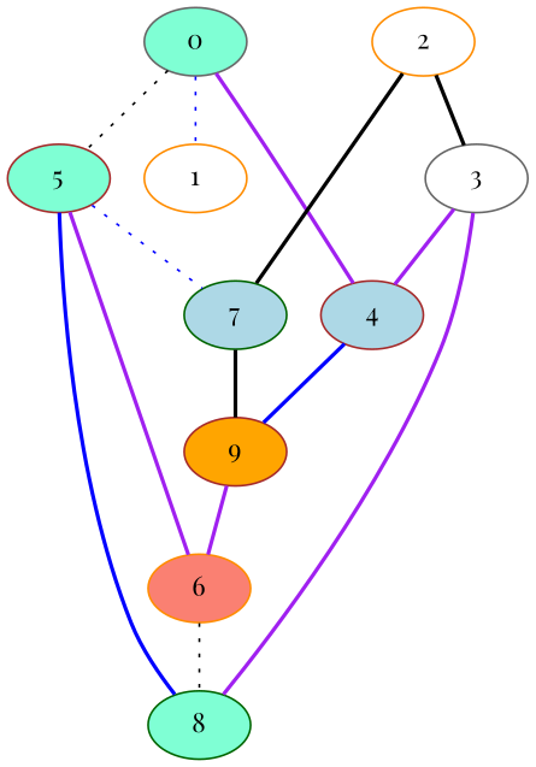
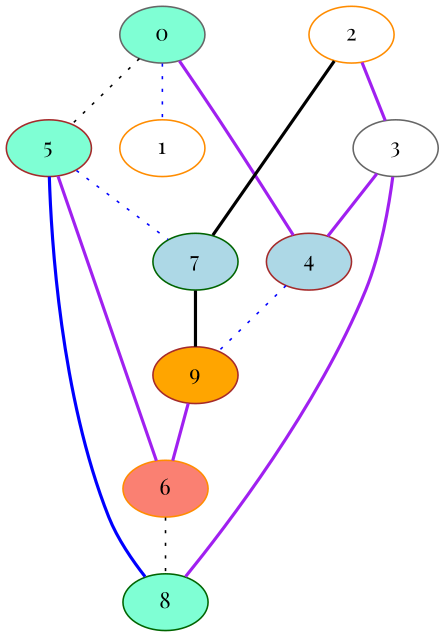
  graph {
    fontname="Playfair Display"
    node [color=darkorange fillcolor=aquamarine fontname="Playfair Display" style=filled]
    edge [color=purple fontname="Playfair Display" style=bold]
    0 [color=gray40]
    1 [fillcolor=white]
    4 [color=brown fillcolor=lightblue]
    5 [color=brown]
    9 [color=brown fillcolor=orange]
    6 [fillcolor=salmon]
    7 [color=darkgreen fillcolor=lightblue]
    8 [color=darkgreen]
    2 [fillcolor=white]
    3 [color=gray40 fillcolor=white]
    0 -- 1 [color=blue style=dotted]
    0 -- 4
    0 -- 5 [color=black style=dotted]
-   4 -- 9 [color=blue]
+   4 -- 9 [color=blue style=dotted]
    5 -- 6
    5 -- 7 [color=blue style=dotted]
    5 -- 8 [color=blue]
    9 -- 6
    6 -- 8 [color=black style=dotted]
    7 -- 9 [color=black]
    2 -- 7 [color=black]
-   2 -- 3 [color=black]
+   2 -- 3
    3 -- 4
    3 -- 8
  }
